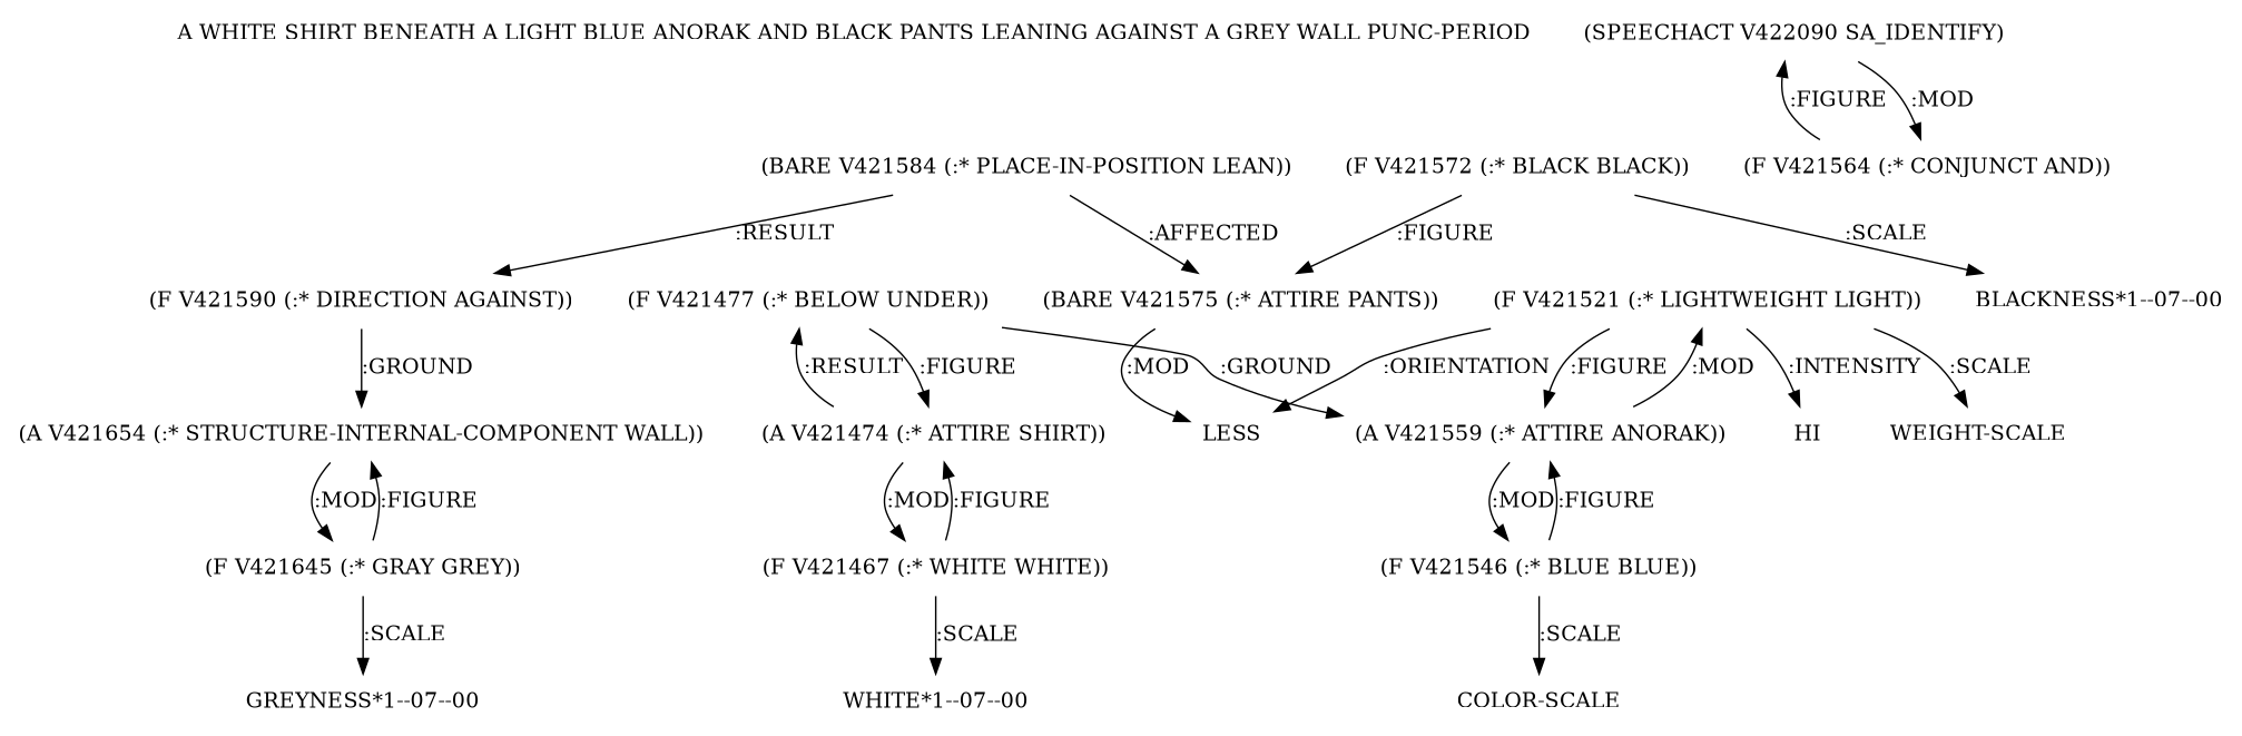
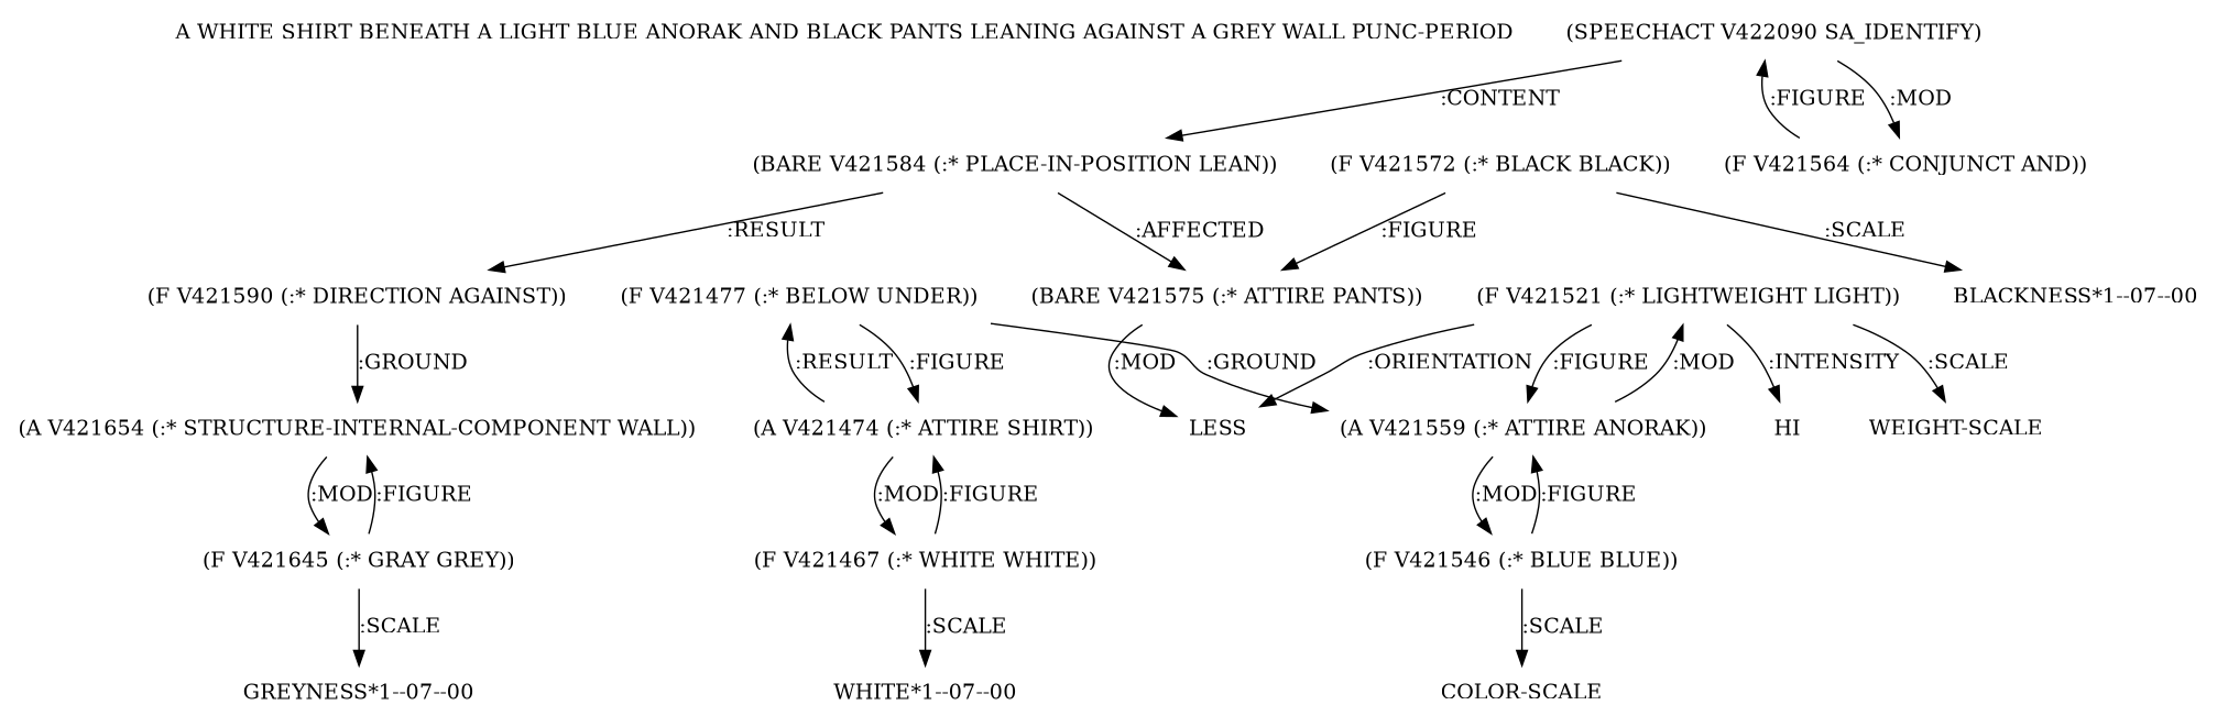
  digraph {
    node [shape=none]
    "A WHITE SHIRT BENEATH A LIGHT BLUE ANORAK AND BLACK PANTS LEANING AGAINST A GREY WALL PUNC-PERIOD"
    n2 [label="(SPEECHACT V422090 SA_IDENTIFY)"]
    n3 [label="(BARE V421584 (:* PLACE-IN-POSITION LEAN))"]
    n4 [label="(F V421564 (:* CONJUNCT AND))"]
    n5 [label="(F V421590 (:* DIRECTION AGAINST))"]
    n6 [label="(BARE V421575 (:* ATTIRE PANTS))"]
    n7 [label="(A V421654 (:* STRUCTURE-INTERNAL-COMPONENT WALL))"]
    n8 [label=LESS]
    n9 [label="(F V421645 (:* GRAY GREY))"]
    n10 [label="(F V421572 (:* BLACK BLACK))"]
    n11 [label="BLACKNESS*1--07--00"]
    n12 [label="GREYNESS*1--07--00"]
    n13 [label="(A V421474 (:* ATTIRE SHIRT))"]
    n14 [label="(F V421477 (:* BELOW UNDER))"]
    n15 [label="(F V421467 (:* WHITE WHITE))"]
    n16 [label="(A V421559 (:* ATTIRE ANORAK))"]
    n17 [label="WHITE*1--07--00"]
    n18 [label="(F V421521 (:* LIGHTWEIGHT LIGHT))"]
    n19 [label="(F V421546 (:* BLUE BLUE))"]
    n20 [label=HI]
    n21 [label="WEIGHT-SCALE"]
    n22 [label="COLOR-SCALE"]
+   n2 -> n3 [label=":CONTENT"]
    n2 -> n4 [label=":MOD"]
    n3 -> n5 [label=":RESULT"]
    n3 -> n6 [label=":AFFECTED"]
    n4 -> n2 [label=":FIGURE"]
    n5 -> n7 [label=":GROUND"]
    n6 -> n8 [label=":MOD"]
    n7 -> n9 [label=":MOD"]
    n9 -> n7 [label=":FIGURE"]
    n9 -> n12 [label=":SCALE"]
    n10 -> n6 [label=":FIGURE"]
    n10 -> n11 [label=":SCALE"]
    n13 -> n14 [label=":RESULT"]
    n13 -> n15 [label=":MOD"]
    n14 -> n13 [label=":FIGURE"]
    n14 -> n16 [label=":GROUND"]
    n15 -> n13 [label=":FIGURE"]
    n15 -> n17 [label=":SCALE"]
    n16 -> n18 [label=":MOD"]
    n16 -> n19 [label=":MOD"]
    n18 -> n8 [label=":ORIENTATION"]
    n18 -> n16 [label=":FIGURE"]
    n18 -> n20 [label=":INTENSITY"]
    n18 -> n21 [label=":SCALE"]
    n19 -> n16 [label=":FIGURE"]
    n19 -> n22 [label=":SCALE"]
  }
